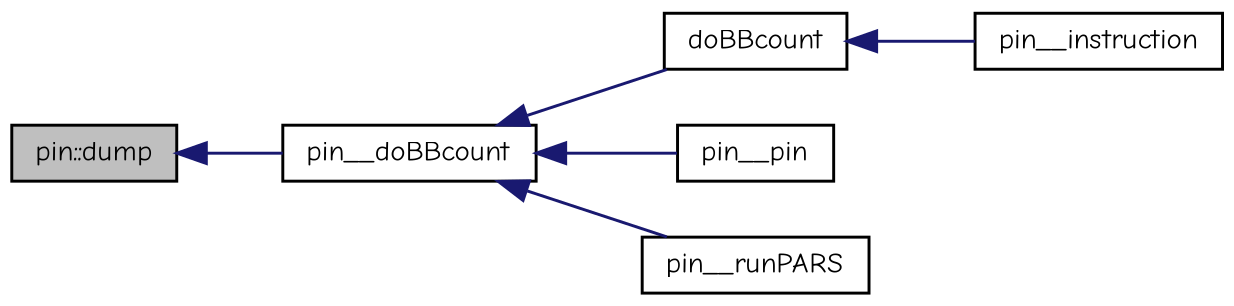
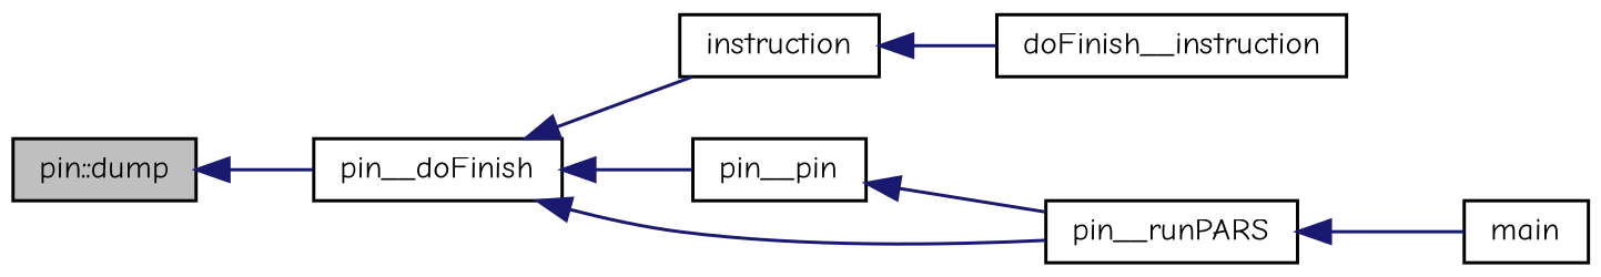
  digraph {
    fontname="Comic Neue"
    rankdir=LR
    node [color=black fillcolor=white fontname="Comic Neue" fontsize=10 shape=record style=filled]
    edge [color=midnightblue dir=back fontname="Comic Neue" fontsize=10 labelfontname=Helvetica labelfontsize=10 style=solid]
    n1 [fillcolor=grey75 fontcolor=black height=0.2 label="pin::dump" width=0.4]
-   n2 [height=0.2 label=pin__doBBcount width=0.4]
-   n3 [height=0.2 label=doBBcount width=0.4]
+   n2 [height=0.2 label=pin__doFinish width=0.4]
+   n3 [height=0.2 label=instruction width=0.4]
    n4 [height=0.2 label=pin__pin width=0.4]
    n5 [height=0.2 label=pin__runPARS width=0.4]
-   n6 [height=0.2 label=pin__instruction width=0.4]
+   n6 [height=0.2 label=doFinish__instruction width=0.4]
+   n7 [height=0.2 label=main width=0.4]
    n1 -> n2
    n2 -> n3
    n2 -> n4
    n2 -> n5
    n3 -> n6
+   n4 -> n5
+   n5 -> n7
  }
